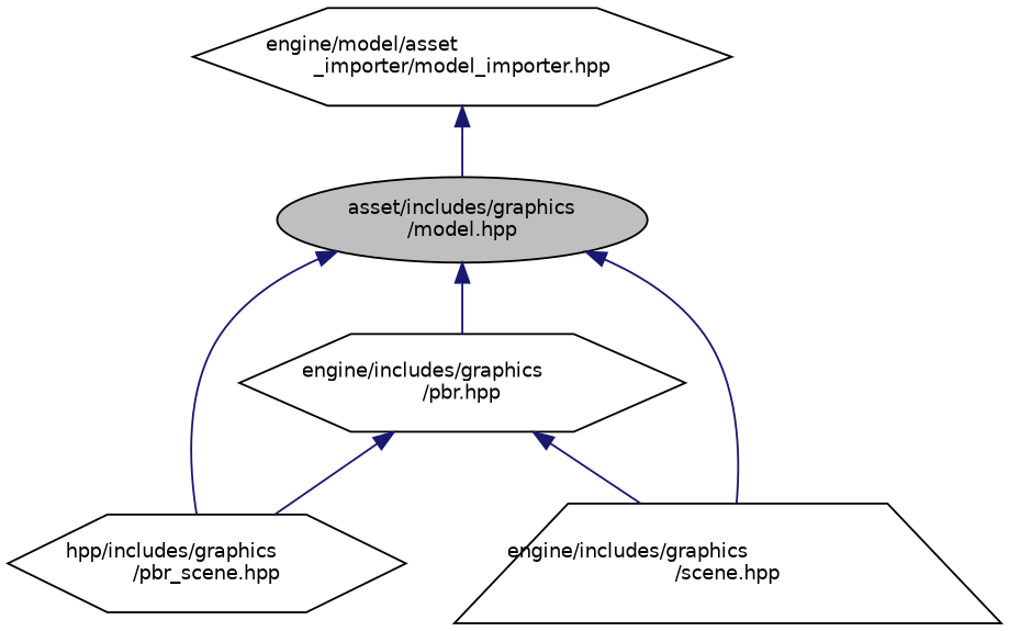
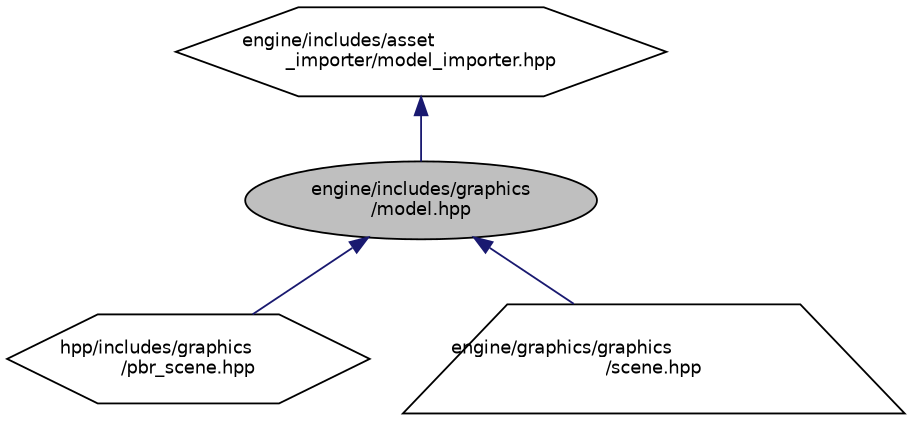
  digraph {
    node [color=black fillcolor=white fontname=Helvetica fontsize=10 shape=hexagon style=filled]
    edge [color=midnightblue dir=back fontname=Helvetica fontsize=10 labelfontname=Helvetica labelfontsize=10 style=solid]
-   n1 [fillcolor=grey75 fontcolor=black height=0.2 label="asset/includes/graphics\l/model.hpp" shape=ellipse width=0.4]
-   n2 [height=0.2 label="engine/includes/graphics\l/pbr.hpp" width=0.4]
+   n1 [fillcolor=grey75 fontcolor=black height=0.2 label="engine/includes/graphics\l/model.hpp" shape=ellipse width=0.4]
    n3 [height=0.2 label="hpp/includes/graphics\l/pbr_scene.hpp" width=0.4]
-   n4 [height=0.2 label="engine/includes/graphics\l/scene.hpp" shape=trapezium width=0.4]
-   n5 [height=0.2 label="engine/model/asset\l_importer/model_importer.hpp" width=0.4]
-   n1 -> n2
+   n4 [height=0.2 label="engine/graphics/graphics\l/scene.hpp" shape=trapezium width=0.4]
+   n5 [height=0.2 label="engine/includes/asset\l_importer/model_importer.hpp" width=0.4]
    n1 -> n3
    n1 -> n4
-   n2 -> n3
-   n2 -> n4
    n5 -> n1
  }
